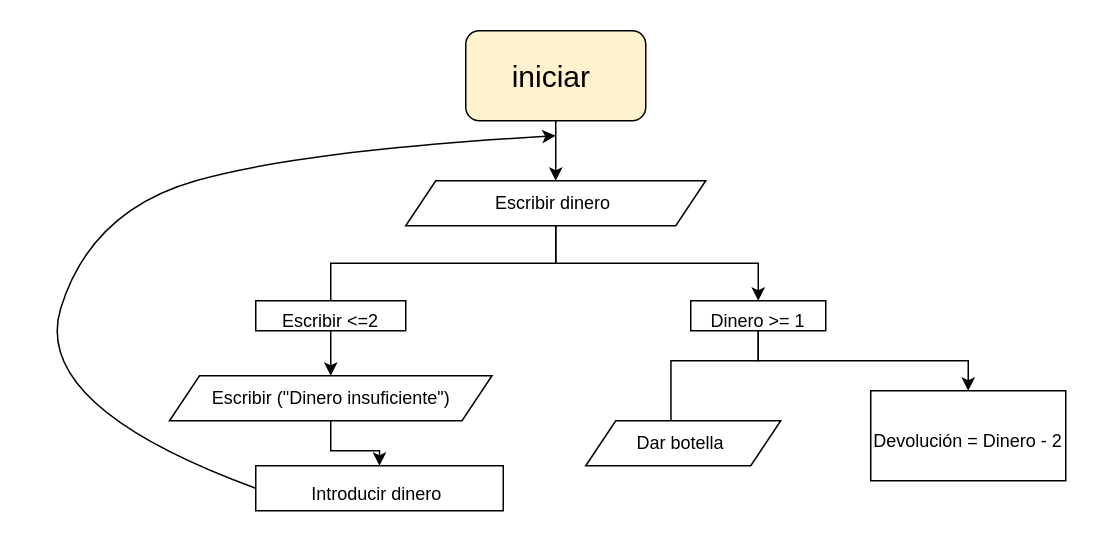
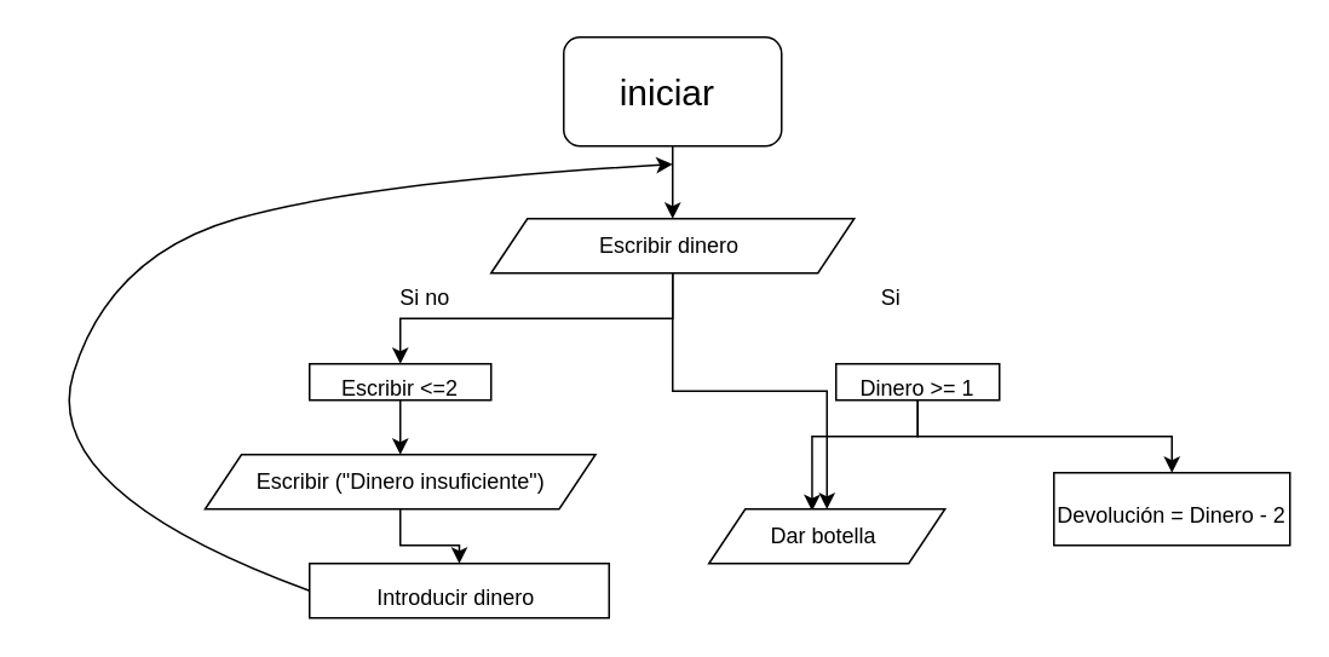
  <mxCell id="0" />
  <mxCell id="1" parent="0" />
- <mxCell id="2" value="&lt;font style=&quot;font-size: 20px;&quot;&gt;iniciar&amp;nbsp;&lt;/font&gt;" style="rounded=1;whiteSpace=wrap;html=1;fillColor=#fff2cc;" parent="1" vertex="1"><mxGeometry x="310" y="20" width="120" height="60" as="geometry" /></mxCell>
+ <mxCell id="2" value="&lt;font style=&quot;font-size: 20px;&quot;&gt;iniciar&amp;nbsp;&lt;/font&gt;" style="rounded=1;whiteSpace=wrap;html=1;" parent="1" vertex="1"><mxGeometry x="310" y="20" width="120" height="60" as="geometry" /></mxCell>
  <mxCell id="3" value="" style="endArrow=classic;html=1;rounded=0;fontSize=20;exitX=0.5;exitY=1;exitDx=0;exitDy=0;" parent="1" source="2" edge="1"><mxGeometry width="50" height="50" relative="1" as="geometry"><mxPoint x="350" y="70" as="sourcePoint" /><mxPoint x="370" y="120" as="targetPoint" /></mxGeometry></mxCell>
- <mxCell id="4" style="edgeStyle=orthogonalEdgeStyle;rounded=0;orthogonalLoop=1;jettySize=auto;html=1;exitX=0.5;exitY=1;exitDx=0;exitDy=0;fontSize=12;" parent="1" source="5" target="9" edge="1"><mxGeometry relative="1" as="geometry" /></mxCell>
+ <mxCell id="4" style="edgeStyle=orthogonalEdgeStyle;rounded=0;orthogonalLoop=1;jettySize=auto;html=1;exitX=0.5;exitY=1;exitDx=0;exitDy=0;fontSize=12;" parent="1" source="5" target="18" edge="1"><mxGeometry relative="1" as="geometry" /></mxCell>
  <mxCell id="5" value="Escribir dinero&amp;nbsp;" style="shape=parallelogram;perimeter=parallelogramPerimeter;whiteSpace=wrap;html=1;fixedSize=1;" parent="1" vertex="1"><mxGeometry x="270" y="120" width="200" height="30" as="geometry" /></mxCell>
- <mxCell id="6" style="edgeStyle=orthogonalEdgeStyle;rounded=0;orthogonalLoop=1;jettySize=auto;html=1;entryX=0.5;entryY=0;entryDx=0;entryDy=0;fontSize=20;exitX=0.5;exitY=1;exitDx=0;exitDy=0;endArrow=none;" parent="1" source="5" target="13" edge="1"><mxGeometry relative="1" as="geometry"><mxPoint x="360" y="160" as="sourcePoint" /></mxGeometry></mxCell>
- <mxCell id="7" style="edgeStyle=orthogonalEdgeStyle;rounded=0;orthogonalLoop=1;jettySize=auto;html=1;exitX=0.5;exitY=1;exitDx=0;exitDy=0;entryX=0.437;entryY=0.033;entryDx=0;entryDy=0;entryPerimeter=0;endArrow=none;" edge="1" parent="1" source="9" target="18"><mxGeometry relative="1" as="geometry"><Array as="points"><mxPoint x="505" y="240" /><mxPoint x="447" y="240" /></Array></mxGeometry></mxCell>
+ <mxCell id="6" style="edgeStyle=orthogonalEdgeStyle;rounded=0;orthogonalLoop=1;jettySize=auto;html=1;entryX=0.5;entryY=0;entryDx=0;entryDy=0;fontSize=20;exitX=0.5;exitY=1;exitDx=0;exitDy=0;" parent="1" source="5" target="13" edge="1"><mxGeometry relative="1" as="geometry"><mxPoint x="360" y="160" as="sourcePoint" /></mxGeometry></mxCell>
+ <mxCell id="7" style="edgeStyle=orthogonalEdgeStyle;rounded=0;orthogonalLoop=1;jettySize=auto;html=1;exitX=0.5;exitY=1;exitDx=0;exitDy=0;entryX=0.437;entryY=0.033;entryDx=0;entryDy=0;entryPerimeter=0;" edge="1" parent="1" source="9" target="18"><mxGeometry relative="1" as="geometry"><Array as="points"><mxPoint x="505" y="240" /><mxPoint x="447" y="240" /></Array></mxGeometry></mxCell>
  <mxCell id="8" style="edgeStyle=orthogonalEdgeStyle;rounded=0;orthogonalLoop=1;jettySize=auto;html=1;exitX=0.5;exitY=1;exitDx=0;exitDy=0;entryX=0.5;entryY=0;entryDx=0;entryDy=0;" edge="1" parent="1" source="9" target="19"><mxGeometry relative="1" as="geometry" /></mxCell>
  <mxCell id="9" value="&lt;font style=&quot;font-size: 12px;&quot;&gt;Dinero &amp;gt;= 1&lt;/font&gt;" style="rounded=0;whiteSpace=wrap;html=1;fontSize=20;" parent="1" vertex="1"><mxGeometry x="460" y="200" width="90" height="20" as="geometry" /></mxCell>
+ <mxCell id="10" value="&lt;font style=&quot;font-size: 12px;&quot;&gt;Si&lt;/font&gt;" style="text;html=1;align=center;verticalAlign=middle;resizable=0;points=[];autosize=1;strokeColor=none;fillColor=none;fontSize=20;" parent="1" vertex="1"><mxGeometry x="475" y="140" width="30" height="40" as="geometry" /></mxCell>
+ <mxCell id="11" value="&lt;font style=&quot;font-size: 12px;&quot;&gt;Si no&amp;nbsp;&lt;/font&gt;" style="text;html=1;align=center;verticalAlign=middle;resizable=0;points=[];autosize=1;strokeColor=none;fillColor=none;fontSize=20;" parent="1" vertex="1"><mxGeometry x="210" y="140" width="50" height="40" as="geometry" /></mxCell>
  <mxCell id="12" style="edgeStyle=orthogonalEdgeStyle;rounded=0;orthogonalLoop=1;jettySize=auto;html=1;exitX=0.5;exitY=1;exitDx=0;exitDy=0;entryX=0.5;entryY=0;entryDx=0;entryDy=0;fontSize=12;" parent="1" source="13" target="15" edge="1"><mxGeometry relative="1" as="geometry" /></mxCell>
  <mxCell id="13" value="&lt;font style=&quot;font-size: 12px;&quot;&gt;Escribir &amp;lt;=2&lt;/font&gt;" style="rounded=0;whiteSpace=wrap;html=1;fontSize=20;" parent="1" vertex="1"><mxGeometry x="170" y="200" width="100" height="20" as="geometry" /></mxCell>
  <mxCell id="14" style="edgeStyle=orthogonalEdgeStyle;rounded=0;orthogonalLoop=1;jettySize=auto;html=1;exitX=0.5;exitY=1;exitDx=0;exitDy=0;entryX=0.5;entryY=0;entryDx=0;entryDy=0;fontSize=12;" parent="1" source="15" target="16" edge="1"><mxGeometry relative="1" as="geometry" /></mxCell>
  <mxCell id="15" value="Escribir (&quot;Dinero insuficiente&quot;)" style="shape=parallelogram;perimeter=parallelogramPerimeter;whiteSpace=wrap;html=1;fixedSize=1;fontSize=12;" parent="1" vertex="1"><mxGeometry x="112.5" y="250" width="215" height="30" as="geometry" /></mxCell>
  <mxCell id="16" value="&lt;span style=&quot;font-size: 12px;&quot;&gt;Introducir dinero&amp;nbsp;&lt;/span&gt;" style="rounded=0;whiteSpace=wrap;html=1;fontSize=20;" parent="1" vertex="1"><mxGeometry x="170" y="310" width="165" height="30" as="geometry" /></mxCell>
  <mxCell id="17" value="" style="curved=1;endArrow=classic;html=1;rounded=0;fontSize=12;exitX=0;exitY=0.5;exitDx=0;exitDy=0;" parent="1" source="16" edge="1"><mxGeometry width="50" height="50" relative="1" as="geometry"><mxPoint x="290" y="280" as="sourcePoint" /><mxPoint x="370" y="90" as="targetPoint" /><Array as="points"><mxPoint x="20" y="270" /><mxPoint x="60" y="140" /><mxPoint x="200" y="100" /></Array></mxGeometry></mxCell>
  <mxCell id="18" value="Dar botella&amp;nbsp;" style="shape=parallelogram;perimeter=parallelogramPerimeter;whiteSpace=wrap;html=1;fixedSize=1;fontSize=12;" vertex="1" parent="1"><mxGeometry x="390" y="280" width="130" height="30" as="geometry" /></mxCell>
- <mxCell id="19" value="&lt;span style=&quot;font-size: 12px;&quot;&gt;Devolución = Dinero - 2&lt;/span&gt;" style="rounded=0;whiteSpace=wrap;html=1;fontSize=20;" vertex="1" parent="1"><mxGeometry x="580" y="260" width="130" height="60" as="geometry" /></mxCell>
+ <mxCell id="19" value="&lt;span style=&quot;font-size: 12px;&quot;&gt;Devolución = Dinero - 2&lt;/span&gt;" style="rounded=0;whiteSpace=wrap;html=1;fontSize=20;" vertex="1" parent="1"><mxGeometry x="580" y="260" width="130" height="40" as="geometry" /></mxCell>
